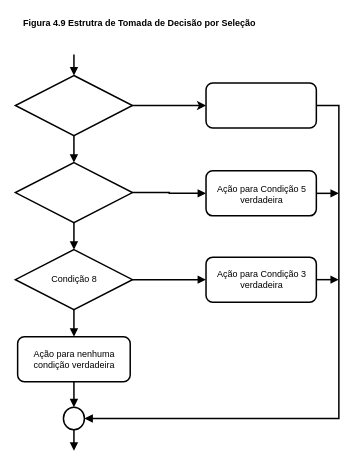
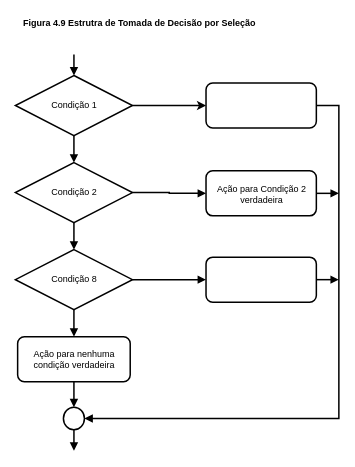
  <mxCell id="0" />
  <mxCell id="1" parent="0" />
  <mxCell id="2" value="&lt;b&gt;Figura 4.9 Estrutra de Tomada de Decisão por Seleção&lt;/b&gt;" style="text;html=1;align=center;verticalAlign=middle;resizable=0;points=[];autosize=1;strokeColor=none;fillColor=none;" vertex="1" parent="1"><mxGeometry x="20" y="20" width="330" height="20" as="geometry" /></mxCell>
  <mxCell id="3" value="" style="edgeStyle=orthogonalEdgeStyle;rounded=0;orthogonalLoop=1;jettySize=auto;html=1;strokeWidth=2;" edge="1" parent="1" source="5" target="7"><mxGeometry relative="1" as="geometry" /></mxCell>
  <mxCell id="4" value="" style="edgeStyle=orthogonalEdgeStyle;rounded=0;orthogonalLoop=1;jettySize=auto;html=1;endArrow=block;endFill=1;strokeWidth=2;" edge="1" parent="1" source="5" target="10"><mxGeometry relative="1" as="geometry" /></mxCell>
  <mxCell id="5" value="" style="strokeWidth=2;html=1;shape=mxgraph.flowchart.decision;whiteSpace=wrap;" vertex="1" parent="1"><mxGeometry x="20" y="100" width="156" height="80" as="geometry" /></mxCell>
  <mxCell id="6" style="edgeStyle=orthogonalEdgeStyle;rounded=0;orthogonalLoop=1;jettySize=auto;html=1;fontFamily=Helvetica;fontSize=12;fontColor=default;endArrow=block;endFill=1;strokeWidth=2;exitX=1;exitY=0.5;exitDx=0;exitDy=0;entryX=1;entryY=0.5;entryDx=0;entryDy=0;" edge="1" parent="1" source="7" target="21"><mxGeometry relative="1" as="geometry"><mxPoint x="394" y="100.027" as="sourcePoint" /><mxPoint x="112" y="646" as="targetPoint" /><Array as="points"><mxPoint x="451" y="140" /><mxPoint x="451" y="557" /></Array></mxGeometry></mxCell>
  <mxCell id="7" value="" style="rounded=1;whiteSpace=wrap;html=1;strokeWidth=2;" vertex="1" parent="1"><mxGeometry x="274" y="110" width="147" height="60" as="geometry" /></mxCell>
  <mxCell id="8" value="" style="edgeStyle=orthogonalEdgeStyle;rounded=0;orthogonalLoop=1;jettySize=auto;html=1;endArrow=block;endFill=1;strokeWidth=2;" edge="1" parent="1" source="10" target="12"><mxGeometry relative="1" as="geometry" /></mxCell>
  <mxCell id="9" value="" style="edgeStyle=orthogonalEdgeStyle;rounded=0;orthogonalLoop=1;jettySize=auto;html=1;endArrow=block;endFill=1;strokeWidth=2;" edge="1" parent="1" source="10" target="15"><mxGeometry relative="1" as="geometry" /></mxCell>
  <mxCell id="10" value="" style="strokeWidth=2;html=1;shape=mxgraph.flowchart.decision;whiteSpace=wrap;" vertex="1" parent="1"><mxGeometry x="20" y="216" width="156" height="80" as="geometry" /></mxCell>
  <mxCell id="11" style="edgeStyle=orthogonalEdgeStyle;rounded=0;orthogonalLoop=1;jettySize=auto;html=1;exitX=1;exitY=0.5;exitDx=0;exitDy=0;fontFamily=Helvetica;fontSize=12;fontColor=default;endArrow=block;endFill=1;strokeWidth=2;" edge="1" parent="1" source="12"><mxGeometry relative="1" as="geometry"><mxPoint x="451" y="257.308" as="targetPoint" /></mxGeometry></mxCell>
  <mxCell id="12" value="" style="whiteSpace=wrap;html=1;strokeWidth=2;rounded=1;" vertex="1" parent="1"><mxGeometry x="274" y="227" width="147" height="60" as="geometry" /></mxCell>
  <mxCell id="13" value="" style="edgeStyle=orthogonalEdgeStyle;rounded=0;orthogonalLoop=1;jettySize=auto;html=1;endArrow=block;endFill=1;strokeWidth=2;" edge="1" parent="1" source="15" target="17"><mxGeometry relative="1" as="geometry" /></mxCell>
  <mxCell id="14" value="" style="edgeStyle=orthogonalEdgeStyle;rounded=0;orthogonalLoop=1;jettySize=auto;html=1;endArrow=block;endFill=1;strokeWidth=2;" edge="1" parent="1" source="15" target="19"><mxGeometry relative="1" as="geometry" /></mxCell>
  <mxCell id="15" value="" style="strokeWidth=2;html=1;shape=mxgraph.flowchart.decision;whiteSpace=wrap;" vertex="1" parent="1"><mxGeometry x="20" y="332" width="156" height="80" as="geometry" /></mxCell>
  <mxCell id="16" style="edgeStyle=orthogonalEdgeStyle;rounded=0;orthogonalLoop=1;jettySize=auto;html=1;exitX=1;exitY=0.5;exitDx=0;exitDy=0;fontFamily=Helvetica;fontSize=12;fontColor=default;endArrow=block;endFill=1;strokeWidth=2;" edge="1" parent="1" source="17"><mxGeometry relative="1" as="geometry"><mxPoint x="451" y="371.923" as="targetPoint" /></mxGeometry></mxCell>
  <mxCell id="17" value="" style="whiteSpace=wrap;html=1;strokeWidth=2;rounded=1;" vertex="1" parent="1"><mxGeometry x="274" y="342" width="147" height="60" as="geometry" /></mxCell>
  <mxCell id="18" value="" style="edgeStyle=orthogonalEdgeStyle;rounded=0;orthogonalLoop=1;jettySize=auto;html=1;endArrow=block;endFill=1;strokeWidth=2;" edge="1" parent="1" source="19" target="21"><mxGeometry relative="1" as="geometry" /></mxCell>
  <mxCell id="19" value="" style="whiteSpace=wrap;html=1;strokeWidth=2;rounded=1;" vertex="1" parent="1"><mxGeometry x="23" y="448" width="150" height="60" as="geometry" /></mxCell>
  <mxCell id="20" style="edgeStyle=orthogonalEdgeStyle;rounded=0;orthogonalLoop=1;jettySize=auto;html=1;exitX=0.5;exitY=1;exitDx=0;exitDy=0;fontFamily=Helvetica;fontSize=12;fontColor=default;endArrow=block;endFill=1;strokeWidth=2;" edge="1" parent="1" source="21"><mxGeometry relative="1" as="geometry"><mxPoint x="98.054" y="600" as="targetPoint" /></mxGeometry></mxCell>
  <mxCell id="21" value="" style="ellipse;whiteSpace=wrap;html=1;strokeWidth=2;rounded=1;" vertex="1" parent="1"><mxGeometry x="84" y="542" width="28" height="30" as="geometry" /></mxCell>
  <mxCell id="22" style="edgeStyle=orthogonalEdgeStyle;rounded=0;orthogonalLoop=1;jettySize=auto;html=1;exitX=0.5;exitY=1;exitDx=0;exitDy=0;fontFamily=Helvetica;fontSize=12;fontColor=default;endArrow=block;endFill=1;strokeWidth=2;" edge="1" parent="1"><mxGeometry relative="1" as="geometry"><mxPoint x="98.054" y="100" as="targetPoint" /><mxPoint x="98" y="72" as="sourcePoint" /></mxGeometry></mxCell>
+ <mxCell id="23" value="Condição 1" style="text;html=1;align=center;verticalAlign=middle;resizable=0;points=[];autosize=1;strokeColor=none;fillColor=none;fontSize=12;fontFamily=Helvetica;fontColor=default;" vertex="1" parent="1"><mxGeometry x="58" y="130" width="80" height="20" as="geometry" /></mxCell>
+ <mxCell id="24" value="Condição 2" style="text;html=1;align=center;verticalAlign=middle;resizable=0;points=[];autosize=1;strokeColor=none;fillColor=none;fontSize=12;fontFamily=Helvetica;fontColor=default;" vertex="1" parent="1"><mxGeometry x="58" y="246" width="80" height="20" as="geometry" /></mxCell>
  <mxCell id="25" value="Condição 8" style="text;html=1;align=center;verticalAlign=middle;resizable=0;points=[];autosize=1;strokeColor=none;fillColor=none;fontSize=12;fontFamily=Helvetica;fontColor=default;" vertex="1" parent="1"><mxGeometry x="58" y="362" width="80" height="20" as="geometry" /></mxCell>
- <mxCell id="26" value="Ação para Condição 5&lt;br&gt;verdadeira" style="text;html=1;align=center;verticalAlign=middle;resizable=0;points=[];autosize=1;strokeColor=none;fillColor=none;fontSize=12;fontFamily=Helvetica;fontColor=default;" vertex="1" parent="1"><mxGeometry x="282.5" y="244" width="130" height="30" as="geometry" /></mxCell>
- <mxCell id="27" value="Ação para Condição 3&lt;br&gt;verdadeira" style="text;html=1;align=center;verticalAlign=middle;resizable=0;points=[];autosize=1;strokeColor=none;fillColor=none;fontSize=12;fontFamily=Helvetica;fontColor=default;" vertex="1" parent="1"><mxGeometry x="282.5" y="357" width="130" height="30" as="geometry" /></mxCell>
+ <mxCell id="26" value="Ação para Condição 2&lt;br&gt;verdadeira" style="text;html=1;align=center;verticalAlign=middle;resizable=0;points=[];autosize=1;strokeColor=none;fillColor=none;fontSize=12;fontFamily=Helvetica;fontColor=default;" vertex="1" parent="1"><mxGeometry x="282.5" y="244" width="130" height="30" as="geometry" /></mxCell>
  <mxCell id="28" value="Ação para nenhuma&lt;br&gt;condição verdadeira" style="text;html=1;align=center;verticalAlign=middle;resizable=0;points=[];autosize=1;strokeColor=none;fillColor=none;fontSize=12;fontFamily=Helvetica;fontColor=default;" vertex="1" parent="1"><mxGeometry x="38" y="463" width="120" height="30" as="geometry" /></mxCell>
